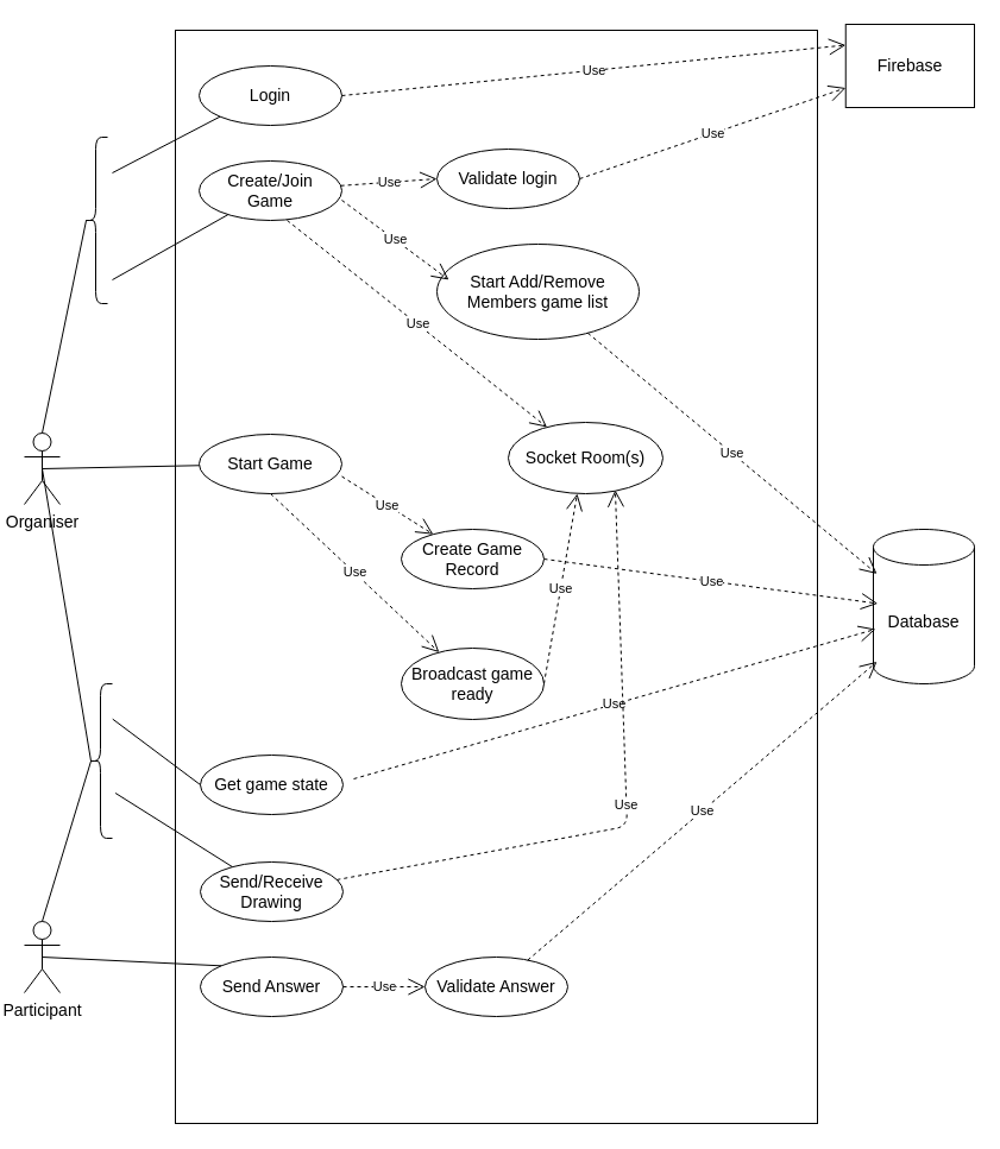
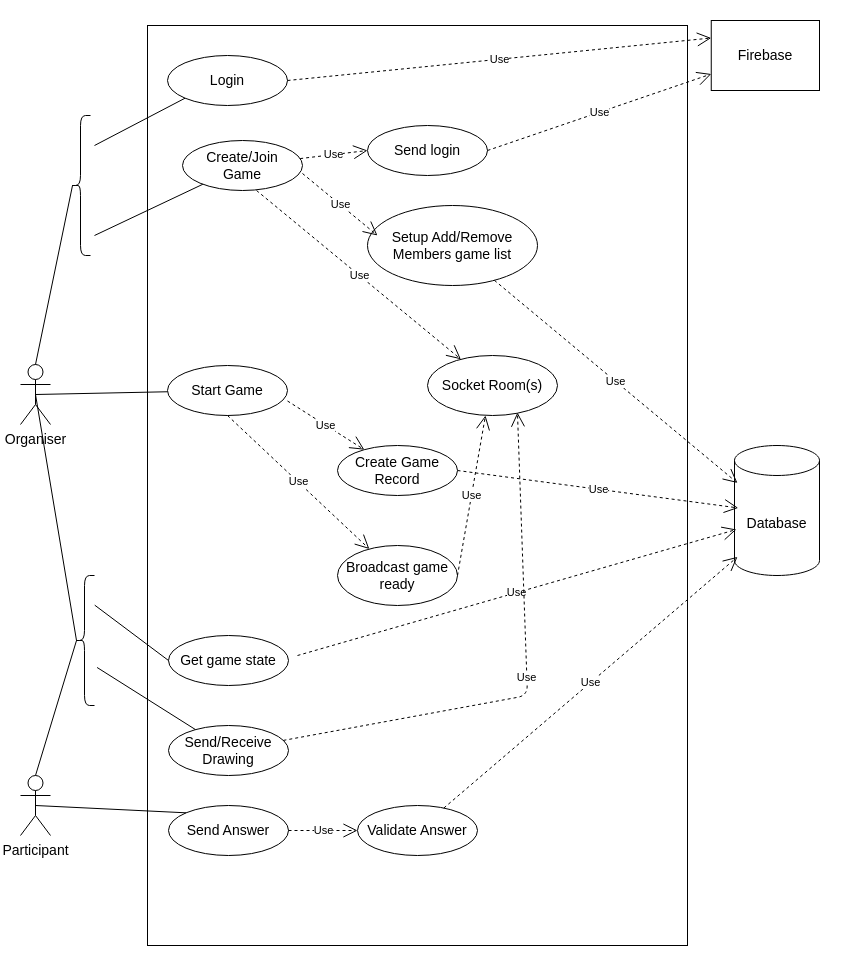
  <mxCell id="0" />
  <mxCell id="1" parent="0" />
  <mxCell id="2" value="" style="rounded=0;whiteSpace=wrap;html=1;" parent="1" vertex="1"><mxGeometry x="147" y="25" width="540" height="920" as="geometry" /></mxCell>
  <mxCell id="3" value="&lt;font style=&quot;font-size: 14px&quot;&gt;Organiser&lt;/font&gt;" style="shape=umlActor;verticalLabelPosition=bottom;verticalAlign=top;html=1;outlineConnect=0;" parent="1" vertex="1"><mxGeometry x="20" y="364" width="30" height="60" as="geometry" /></mxCell>
  <mxCell id="4" value="&lt;font style=&quot;font-size: 14px&quot;&gt;Login&lt;/font&gt;" style="ellipse;whiteSpace=wrap;html=1;" parent="1" vertex="1"><mxGeometry x="167" y="55" width="120" height="50" as="geometry" /></mxCell>
- <mxCell id="5" value="&lt;font style=&quot;font-size: 14px&quot;&gt;Create/Join&lt;br&gt;Game&lt;/font&gt;" style="ellipse;whiteSpace=wrap;html=1;" parent="1" vertex="1"><mxGeometry x="167" y="135" width="120" height="50" as="geometry" /></mxCell>
- <mxCell id="6" value="&lt;font style=&quot;font-size: 14px&quot;&gt;Validate login&lt;/font&gt;" style="ellipse;whiteSpace=wrap;html=1;" parent="1" vertex="1"><mxGeometry x="367" y="125" width="120" height="50" as="geometry" /></mxCell>
- <mxCell id="7" value="&lt;font style=&quot;font-size: 14px&quot;&gt;Start Add/Remove Members game list&lt;/font&gt;" style="ellipse;whiteSpace=wrap;html=1;" parent="1" vertex="1"><mxGeometry x="367" y="205" width="170" height="80" as="geometry" /></mxCell>
+ <mxCell id="5" value="&lt;font style=&quot;font-size: 14px&quot;&gt;Create/Join&lt;br&gt;Game&lt;/font&gt;" style="ellipse;whiteSpace=wrap;html=1;" parent="1" vertex="1"><mxGeometry x="182" y="140" width="120" height="50" as="geometry" /></mxCell>
+ <mxCell id="6" value="&lt;font style=&quot;font-size: 14px&quot;&gt;Send login&lt;/font&gt;" style="ellipse;whiteSpace=wrap;html=1;" parent="1" vertex="1"><mxGeometry x="367" y="125" width="120" height="50" as="geometry" /></mxCell>
+ <mxCell id="7" value="&lt;font style=&quot;font-size: 14px&quot;&gt;Setup Add/Remove Members game list&lt;/font&gt;" style="ellipse;whiteSpace=wrap;html=1;" parent="1" vertex="1"><mxGeometry x="367" y="205" width="170" height="80" as="geometry" /></mxCell>
  <mxCell id="8" value="&lt;font style=&quot;font-size: 14px&quot;&gt;Firebase&lt;/font&gt;" style="rounded=0;whiteSpace=wrap;html=1;" parent="1" vertex="1"><mxGeometry x="710.75" y="20" width="108.25" height="70" as="geometry" /></mxCell>
  <mxCell id="9" value="Use" style="endArrow=open;endSize=12;dashed=1;html=1;exitX=1;exitY=0.5;exitDx=0;exitDy=0;entryX=0;entryY=0.25;entryDx=0;entryDy=0;" parent="1" source="4" target="8" edge="1"><mxGeometry width="160" relative="1" as="geometry"><mxPoint x="357" y="66" as="sourcePoint" /><mxPoint x="702.931" y="61.16" as="targetPoint" /></mxGeometry></mxCell>
  <mxCell id="10" value="Use" style="endArrow=open;endSize=12;dashed=1;html=1;exitX=1;exitY=0.5;exitDx=0;exitDy=0;" parent="1" source="6" target="8" edge="1"><mxGeometry width="160" relative="1" as="geometry"><mxPoint x="517" y="145" as="sourcePoint" /><mxPoint x="703.75" y="75" as="targetPoint" /></mxGeometry></mxCell>
  <mxCell id="11" value="&lt;font style=&quot;font-size: 14px&quot;&gt;Socket Room(s)&lt;/font&gt;" style="ellipse;whiteSpace=wrap;html=1;" parent="1" vertex="1"><mxGeometry x="427" y="355" width="130" height="60" as="geometry" /></mxCell>
  <mxCell id="12" value="&lt;font style=&quot;font-size: 14px&quot;&gt;Database&lt;/font&gt;" style="shape=cylinder3;whiteSpace=wrap;html=1;boundedLbl=1;backgroundOutline=1;size=15;" parent="1" vertex="1"><mxGeometry x="734" y="445" width="85" height="130" as="geometry" /></mxCell>
  <mxCell id="13" value="Use" style="endArrow=open;endSize=12;dashed=1;html=1;entryX=0;entryY=0;entryDx=0;entryDy=37.5;entryPerimeter=0;" parent="1" source="7" edge="1"><mxGeometry width="160" relative="1" as="geometry"><mxPoint x="507" y="245" as="sourcePoint" /><mxPoint x="737" y="482.5" as="targetPoint" /></mxGeometry></mxCell>
  <mxCell id="14" value="Use" style="endArrow=open;endSize=12;dashed=1;html=1;entryX=0;entryY=0.5;entryDx=0;entryDy=0;" parent="1" source="5" target="6" edge="1"><mxGeometry width="160" relative="1" as="geometry"><mxPoint x="297" y="150" as="sourcePoint" /><mxPoint x="337" y="150" as="targetPoint" /></mxGeometry></mxCell>
  <mxCell id="15" value="Use" style="endArrow=open;endSize=12;dashed=1;html=1;exitX=1;exitY=0.66;exitDx=0;exitDy=0;exitPerimeter=0;" parent="1" source="5" edge="1"><mxGeometry width="160" relative="1" as="geometry"><mxPoint x="207" y="245" as="sourcePoint" /><mxPoint x="377" y="235" as="targetPoint" /></mxGeometry></mxCell>
  <mxCell id="16" value="Use" style="endArrow=open;endSize=12;dashed=1;html=1;exitX=0.617;exitY=1;exitDx=0;exitDy=0;exitPerimeter=0;" parent="1" source="5" target="11" edge="1"><mxGeometry width="160" relative="1" as="geometry"><mxPoint x="357" y="355" as="sourcePoint" /><mxPoint x="517" y="355" as="targetPoint" /></mxGeometry></mxCell>
  <mxCell id="17" value="&lt;font style=&quot;font-size: 14px&quot;&gt;Start Game&lt;/font&gt;" style="ellipse;whiteSpace=wrap;html=1;" parent="1" vertex="1"><mxGeometry x="167" y="365" width="120" height="50" as="geometry" /></mxCell>
  <mxCell id="18" value="&lt;font style=&quot;font-size: 14px&quot;&gt;Broadcast game ready&lt;br&gt;&lt;/font&gt;" style="ellipse;whiteSpace=wrap;html=1;" parent="1" vertex="1"><mxGeometry x="337" y="545" width="120" height="60" as="geometry" /></mxCell>
  <mxCell id="19" value="Use" style="endArrow=open;endSize=12;dashed=1;html=1;exitX=1;exitY=0.5;exitDx=0;exitDy=0;entryX=0.008;entryY=0.446;entryDx=0;entryDy=0;entryPerimeter=0;" parent="1" source="23" edge="1"><mxGeometry width="160" relative="1" as="geometry"><mxPoint x="417" y="469.5" as="sourcePoint" /><mxPoint x="737.774" y="507.44" as="targetPoint" /></mxGeometry></mxCell>
  <mxCell id="20" value="Use" style="endArrow=open;endSize=12;dashed=1;html=1;entryX=0.446;entryY=1;entryDx=0;entryDy=0;entryPerimeter=0;exitX=1;exitY=0.5;exitDx=0;exitDy=0;" parent="1" source="18" target="11" edge="1"><mxGeometry width="160" relative="1" as="geometry"><mxPoint x="417" y="539.5" as="sourcePoint" /><mxPoint x="577" y="539.5" as="targetPoint" /></mxGeometry></mxCell>
  <mxCell id="21" value="Use" style="endArrow=open;endSize=12;dashed=1;html=1;" parent="1" target="23" edge="1"><mxGeometry width="160" relative="1" as="geometry"><mxPoint x="287" y="400.5" as="sourcePoint" /><mxPoint x="447" y="400.5" as="targetPoint" /></mxGeometry></mxCell>
  <mxCell id="22" value="Use" style="endArrow=open;endSize=12;dashed=1;html=1;exitX=0.5;exitY=1;exitDx=0;exitDy=0;" parent="1" source="17" target="18" edge="1"><mxGeometry width="160" relative="1" as="geometry"><mxPoint x="287" y="395" as="sourcePoint" /><mxPoint x="447" y="395" as="targetPoint" /></mxGeometry></mxCell>
  <mxCell id="23" value="&lt;font style=&quot;font-size: 14px&quot;&gt;Create Game Record&lt;/font&gt;" style="ellipse;whiteSpace=wrap;html=1;" parent="1" vertex="1"><mxGeometry x="337" y="445" width="120" height="50" as="geometry" /></mxCell>
  <mxCell id="24" value="&lt;font style=&quot;font-size: 14px&quot;&gt;Get game state&lt;/font&gt;" style="ellipse;whiteSpace=wrap;html=1;" parent="1" vertex="1"><mxGeometry x="168" y="635" width="120" height="50" as="geometry" /></mxCell>
  <mxCell id="25" value="Use" style="endArrow=open;endSize=12;dashed=1;html=1;entryX=-0.011;entryY=0.6;entryDx=0;entryDy=0;entryPerimeter=0;" parent="1" edge="1"><mxGeometry width="160" relative="1" as="geometry"><mxPoint x="297" y="655" as="sourcePoint" /><mxPoint x="735.936" y="529" as="targetPoint" /></mxGeometry></mxCell>
  <mxCell id="26" value="&lt;font style=&quot;font-size: 14px&quot;&gt;Send/Receive&lt;br&gt;Drawing&lt;br&gt;&lt;/font&gt;" style="ellipse;whiteSpace=wrap;html=1;" parent="1" vertex="1"><mxGeometry x="168" y="725" width="120" height="50" as="geometry" /></mxCell>
  <mxCell id="27" value="Use" style="endArrow=open;endSize=12;dashed=1;html=1;entryX=0.692;entryY=0.95;entryDx=0;entryDy=0;entryPerimeter=0;" parent="1" source="26" target="11" edge="1"><mxGeometry width="160" relative="1" as="geometry"><mxPoint x="297" y="750" as="sourcePoint" /><mxPoint x="467" y="750" as="targetPoint" /><Array as="points"><mxPoint x="527" y="695" /></Array></mxGeometry></mxCell>
  <mxCell id="28" value="&lt;font style=&quot;font-size: 14px&quot;&gt;Send Answer&lt;br&gt;&lt;/font&gt;" style="ellipse;whiteSpace=wrap;html=1;" parent="1" vertex="1"><mxGeometry x="168" y="805" width="120" height="50" as="geometry" /></mxCell>
  <mxCell id="29" value="&lt;font style=&quot;font-size: 14px&quot;&gt;Validate Answer&lt;br&gt;&lt;/font&gt;" style="ellipse;whiteSpace=wrap;html=1;" parent="1" vertex="1"><mxGeometry x="357" y="805" width="120" height="50" as="geometry" /></mxCell>
  <mxCell id="30" value="Use" style="endArrow=open;endSize=12;dashed=1;html=1;entryX=0;entryY=0.5;entryDx=0;entryDy=0;exitX=1;exitY=0.5;exitDx=0;exitDy=0;" parent="1" source="28" target="29" edge="1"><mxGeometry width="160" relative="1" as="geometry"><mxPoint x="297" y="825" as="sourcePoint" /><mxPoint x="457" y="825" as="targetPoint" /></mxGeometry></mxCell>
  <mxCell id="31" value="Use" style="endArrow=open;endSize=12;dashed=1;html=1;" parent="1" source="29" edge="1"><mxGeometry width="160" relative="1" as="geometry"><mxPoint x="477" y="830" as="sourcePoint" /><mxPoint x="737" y="556.366" as="targetPoint" /></mxGeometry></mxCell>
  <mxCell id="32" value="" style="endArrow=none;html=1;entryX=0;entryY=1;entryDx=0;entryDy=0;" parent="1" target="4" edge="1"><mxGeometry width="50" height="50" relative="1" as="geometry"><mxPoint x="94" y="145" as="sourcePoint" /><mxPoint x="144" y="95" as="targetPoint" /></mxGeometry></mxCell>
  <mxCell id="33" value="" style="endArrow=none;html=1;" parent="1" target="5" edge="1"><mxGeometry width="50" height="50" relative="1" as="geometry"><mxPoint x="94" y="235" as="sourcePoint" /><mxPoint x="144" y="185" as="targetPoint" /></mxGeometry></mxCell>
  <mxCell id="34" value="" style="endArrow=none;html=1;exitX=0.5;exitY=0.5;exitDx=0;exitDy=0;exitPerimeter=0;" parent="1" source="3" target="17" edge="1"><mxGeometry width="50" height="50" relative="1" as="geometry"><mxPoint x="50" y="405" as="sourcePoint" /><mxPoint x="144" y="415" as="targetPoint" /></mxGeometry></mxCell>
  <mxCell id="35" value="" style="endArrow=none;html=1;entryX=0;entryY=0.5;entryDx=0;entryDy=0;exitX=0.512;exitY=0.663;exitDx=0;exitDy=0;exitPerimeter=0;" parent="1" target="24" edge="1"><mxGeometry width="50" height="50" relative="1" as="geometry"><mxPoint x="94.24" y="604.66" as="sourcePoint" /><mxPoint x="144" y="585" as="targetPoint" /></mxGeometry></mxCell>
  <mxCell id="36" value="" style="endArrow=none;html=1;exitX=0.629;exitY=0.739;exitDx=0;exitDy=0;exitPerimeter=0;" parent="1" target="26" edge="1"><mxGeometry width="50" height="50" relative="1" as="geometry"><mxPoint x="96.58" y="666.98" as="sourcePoint" /><mxPoint x="144" y="685" as="targetPoint" /></mxGeometry></mxCell>
  <mxCell id="37" value="" style="endArrow=none;html=1;entryX=0;entryY=0;entryDx=0;entryDy=0;exitX=0.5;exitY=0.5;exitDx=0;exitDy=0;exitPerimeter=0;" parent="1" source="40" target="28" edge="1"><mxGeometry width="50" height="50" relative="1" as="geometry"><mxPoint x="93.06" y="740.78" as="sourcePoint" /><mxPoint x="144" y="755" as="targetPoint" /></mxGeometry></mxCell>
  <mxCell id="38" value="" style="shape=curlyBracket;whiteSpace=wrap;html=1;rounded=1;" parent="1" vertex="1"><mxGeometry x="70" y="115" width="20" height="140" as="geometry" /></mxCell>
  <mxCell id="39" value="" style="shape=curlyBracket;whiteSpace=wrap;html=1;rounded=1;" parent="1" vertex="1"><mxGeometry x="74" y="575" width="20" height="130" as="geometry" /></mxCell>
  <mxCell id="40" value="&lt;font style=&quot;font-size: 14px&quot;&gt;Participant&lt;/font&gt;" style="shape=umlActor;verticalLabelPosition=bottom;verticalAlign=top;html=1;outlineConnect=0;" parent="1" vertex="1"><mxGeometry x="20" y="775" width="30" height="60" as="geometry" /></mxCell>
  <mxCell id="41" value="" style="endArrow=none;html=1;entryX=0.1;entryY=0.5;entryDx=0;entryDy=0;entryPerimeter=0;exitX=0.5;exitY=0;exitDx=0;exitDy=0;exitPerimeter=0;" parent="1" source="3" target="38" edge="1"><mxGeometry width="50" height="50" relative="1" as="geometry"><mxPoint x="20" y="315" as="sourcePoint" /><mxPoint x="70" y="265" as="targetPoint" /></mxGeometry></mxCell>
  <mxCell id="42" value="" style="endArrow=none;html=1;entryX=0.1;entryY=0.5;entryDx=0;entryDy=0;entryPerimeter=0;exitX=0.5;exitY=0.5;exitDx=0;exitDy=0;exitPerimeter=0;" parent="1" source="3" target="39" edge="1"><mxGeometry width="50" height="50" relative="1" as="geometry"><mxPoint x="20" y="535" as="sourcePoint" /><mxPoint x="70" y="485" as="targetPoint" /></mxGeometry></mxCell>
  <mxCell id="43" value="" style="endArrow=none;html=1;entryX=0.1;entryY=0.5;entryDx=0;entryDy=0;entryPerimeter=0;exitX=0.5;exitY=0;exitDx=0;exitDy=0;exitPerimeter=0;" parent="1" source="40" target="39" edge="1"><mxGeometry width="50" height="50" relative="1" as="geometry"><mxPoint x="40" y="765" as="sourcePoint" /><mxPoint x="60" y="695" as="targetPoint" /></mxGeometry></mxCell>
